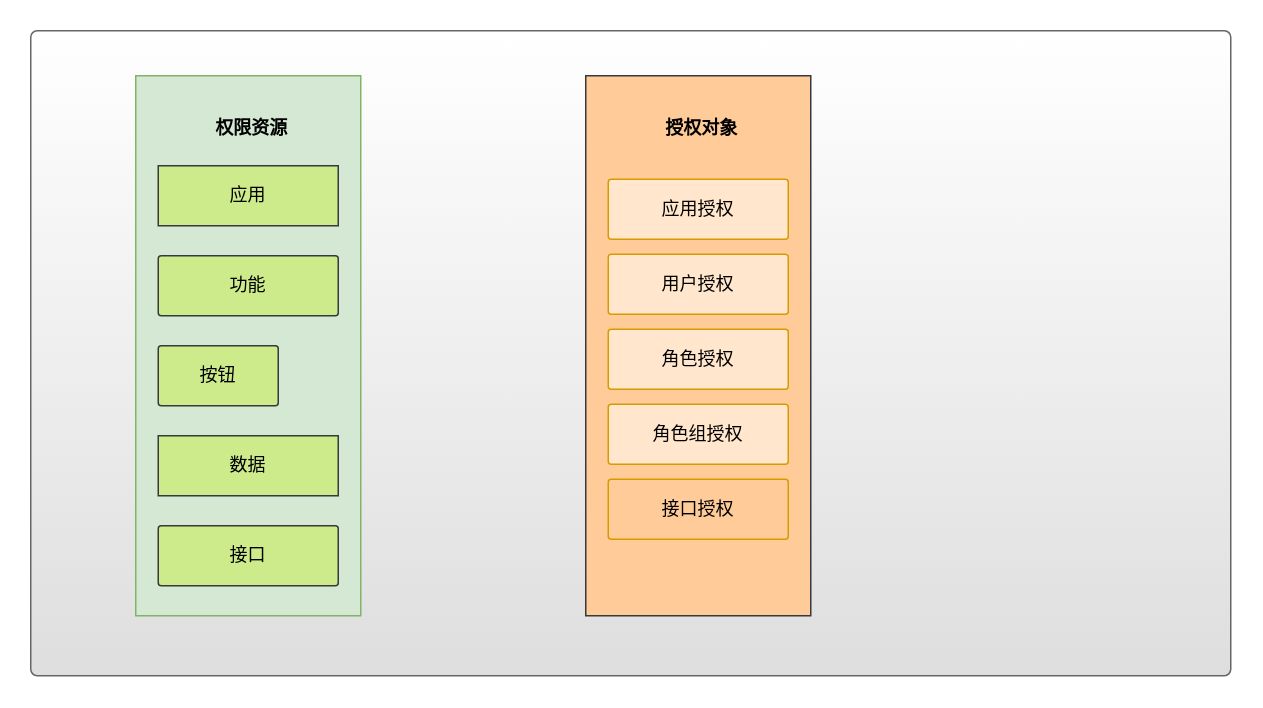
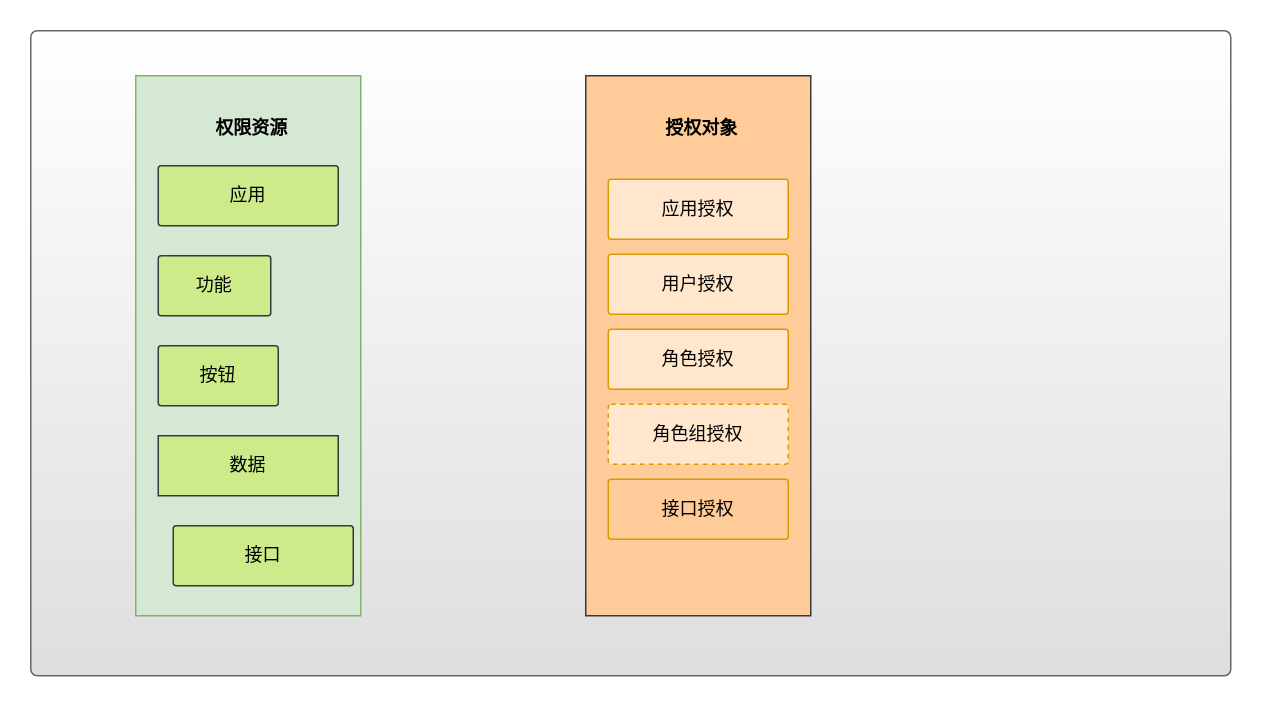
  <mxCell id="0" />
  <mxCell id="1" parent="0" />
  <mxCell id="2" value="" style="rounded=1;whiteSpace=wrap;html=1;fontFamily=Verdana;fillColor=default;gradientColor=#DEDEDE;strokeColor=#666666;arcSize=1;" vertex="1" parent="1"><mxGeometry x="20" y="20" width="800" height="430" as="geometry" /></mxCell>
  <mxCell id="3" value="" style="rounded=0;whiteSpace=wrap;html=1;fontFamily=Verdana;fillColor=#d5e8d4;gradientColor=none;strokeColor=#82b366;" vertex="1" parent="1"><mxGeometry x="90" y="50" width="150" height="360" as="geometry" /></mxCell>
- <mxCell id="4" value="应用" style="whiteSpace=wrap;html=1;fontFamily=Verdana;fillColor=#cdeb8b;strokeColor=#36393d;arcSize=5;rounded=0;" vertex="1" parent="1"><mxGeometry x="105" y="110" width="120" height="40" as="geometry" /></mxCell>
- <mxCell id="5" value="功能" style="rounded=1;whiteSpace=wrap;html=1;fontFamily=Verdana;fillColor=#cdeb8b;strokeColor=#36393d;arcSize=5;" vertex="1" parent="1"><mxGeometry x="105" y="170" width="120" height="40" as="geometry" /></mxCell>
+ <mxCell id="4" value="应用" style="rounded=1;whiteSpace=wrap;html=1;fontFamily=Verdana;fillColor=#cdeb8b;strokeColor=#36393d;arcSize=5;" vertex="1" parent="1"><mxGeometry x="105" y="110" width="120" height="40" as="geometry" /></mxCell>
+ <mxCell id="5" value="功能" style="rounded=1;whiteSpace=wrap;html=1;fontFamily=Verdana;fillColor=#cdeb8b;strokeColor=#36393d;arcSize=5;" vertex="1" parent="1"><mxGeometry x="105" y="170" width="75" height="40" as="geometry" /></mxCell>
  <mxCell id="6" value="按钮" style="rounded=1;whiteSpace=wrap;html=1;fontFamily=Verdana;fillColor=#cdeb8b;strokeColor=#36393d;arcSize=5;" vertex="1" parent="1"><mxGeometry x="105" y="230" width="80" height="40" as="geometry" /></mxCell>
  <mxCell id="7" value="数据" style="whiteSpace=wrap;html=1;fontFamily=Verdana;fillColor=#cdeb8b;strokeColor=#36393d;arcSize=5;rounded=0;" vertex="1" parent="1"><mxGeometry x="105" y="290" width="120" height="40" as="geometry" /></mxCell>
- <mxCell id="8" value="接口" style="rounded=1;whiteSpace=wrap;html=1;fontFamily=Verdana;fillColor=#cdeb8b;strokeColor=#36393d;arcSize=5;" vertex="1" parent="1"><mxGeometry x="105" y="350" width="120" height="40" as="geometry" /></mxCell>
+ <mxCell id="8" value="接口" style="rounded=1;whiteSpace=wrap;html=1;fontFamily=Verdana;fillColor=#cdeb8b;strokeColor=#36393d;arcSize=5;" vertex="1" parent="1"><mxGeometry x="115" y="350" width="120" height="40" as="geometry" /></mxCell>
  <mxCell id="9" value="&lt;b&gt;权限资源&lt;/b&gt;" style="text;html=1;strokeColor=none;fillColor=none;align=center;verticalAlign=middle;whiteSpace=wrap;rounded=0;fontFamily=Verdana;" vertex="1" parent="1"><mxGeometry x="105" y="70" width="125" height="30" as="geometry" /></mxCell>
  <mxCell id="10" value="" style="rounded=0;whiteSpace=wrap;html=1;fontFamily=Verdana;fillColor=#ffcc99;strokeColor=#36393d;" vertex="1" parent="1"><mxGeometry x="390" y="50" width="150" height="360" as="geometry" /></mxCell>
  <mxCell id="11" value="应用授权" style="rounded=1;whiteSpace=wrap;html=1;fontFamily=Verdana;fillColor=#ffe6cc;strokeColor=#d79b00;arcSize=5;" vertex="1" parent="1"><mxGeometry x="405" y="119" width="120" height="40" as="geometry" /></mxCell>
  <mxCell id="12" value="角色授权" style="rounded=1;whiteSpace=wrap;html=1;fontFamily=Verdana;fillColor=#ffe6cc;strokeColor=#d79b00;arcSize=5;" vertex="1" parent="1"><mxGeometry x="405" y="219" width="120" height="40" as="geometry" /></mxCell>
- <mxCell id="13" value="角色组授权" style="rounded=1;whiteSpace=wrap;html=1;fontFamily=Verdana;fillColor=#ffe6cc;strokeColor=#d79b00;arcSize=5;" vertex="1" parent="1"><mxGeometry x="405" y="269" width="120" height="40" as="geometry" /></mxCell>
+ <mxCell id="13" value="角色组授权" style="rounded=1;whiteSpace=wrap;html=1;fontFamily=Verdana;fillColor=#ffe6cc;strokeColor=#d79b00;arcSize=5;dashed=1;" vertex="1" parent="1"><mxGeometry x="405" y="269" width="120" height="40" as="geometry" /></mxCell>
  <mxCell id="14" value="接口授权" style="rounded=1;whiteSpace=wrap;html=1;fontFamily=Verdana;fillColor=#ffcc99;strokeColor=#d79b00;arcSize=5;" vertex="1" parent="1"><mxGeometry x="405" y="319" width="120" height="40" as="geometry" /></mxCell>
  <mxCell id="15" value="&lt;b&gt;授权对象&lt;/b&gt;" style="text;html=1;strokeColor=none;fillColor=none;align=center;verticalAlign=middle;whiteSpace=wrap;rounded=0;fontFamily=Verdana;" vertex="1" parent="1"><mxGeometry x="405" y="70" width="125" height="30" as="geometry" /></mxCell>
  <mxCell id="16" value="用户授权" style="rounded=1;whiteSpace=wrap;html=1;fontFamily=Verdana;fillColor=#ffe6cc;strokeColor=#d79b00;arcSize=5;" vertex="1" parent="1"><mxGeometry x="405" y="169" width="120" height="40" as="geometry" /></mxCell>
